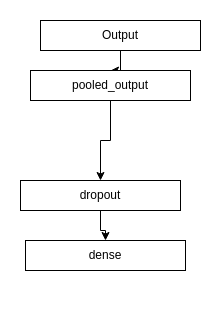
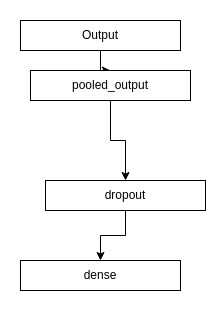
  <mxCell id="0" />
  <mxCell id="1" parent="0" />
  <mxCell id="2" value="" style="edgeStyle=orthogonalEdgeStyle;rounded=0;orthogonalLoop=1;jettySize=auto;html=1;" edge="1" parent="1" source="3" target="5"><mxGeometry relative="1" as="geometry" /></mxCell>
- <mxCell id="3" value="Output" style="rounded=0;whiteSpace=wrap;html=1;" vertex="1" parent="1"><mxGeometry x="40" y="20" width="160" height="30" as="geometry" /></mxCell>
+ <mxCell id="3" value="Output" style="rounded=0;whiteSpace=wrap;html=1;" vertex="1" parent="1"><mxGeometry x="20" y="20" width="160" height="30" as="geometry" /></mxCell>
  <mxCell id="4" value="" style="edgeStyle=orthogonalEdgeStyle;rounded=0;orthogonalLoop=1;jettySize=auto;html=1;" edge="1" parent="1" source="5" target="7"><mxGeometry relative="1" as="geometry" /></mxCell>
  <mxCell id="5" value="pooled_output" style="rounded=0;whiteSpace=wrap;html=1;" vertex="1" parent="1"><mxGeometry x="30" y="70" width="160" height="30" as="geometry" /></mxCell>
  <mxCell id="6" value="" style="edgeStyle=orthogonalEdgeStyle;rounded=0;orthogonalLoop=1;jettySize=auto;html=1;" edge="1" parent="1" source="7" target="8"><mxGeometry relative="1" as="geometry" /></mxCell>
- <mxCell id="7" value="dropout" style="rounded=0;whiteSpace=wrap;html=1;" vertex="1" parent="1"><mxGeometry x="20" y="180" width="160" height="30" as="geometry" /></mxCell>
- <mxCell id="8" value="dense" style="rounded=0;whiteSpace=wrap;html=1;" vertex="1" parent="1"><mxGeometry x="25" y="240" width="160" height="30" as="geometry" /></mxCell>
+ <mxCell id="7" value="dropout" style="rounded=0;whiteSpace=wrap;html=1;" vertex="1" parent="1"><mxGeometry x="45" y="180" width="160" height="30" as="geometry" /></mxCell>
+ <mxCell id="8" value="dense" style="rounded=0;whiteSpace=wrap;html=1;" vertex="1" parent="1"><mxGeometry x="20" y="260" width="160" height="30" as="geometry" /></mxCell>
